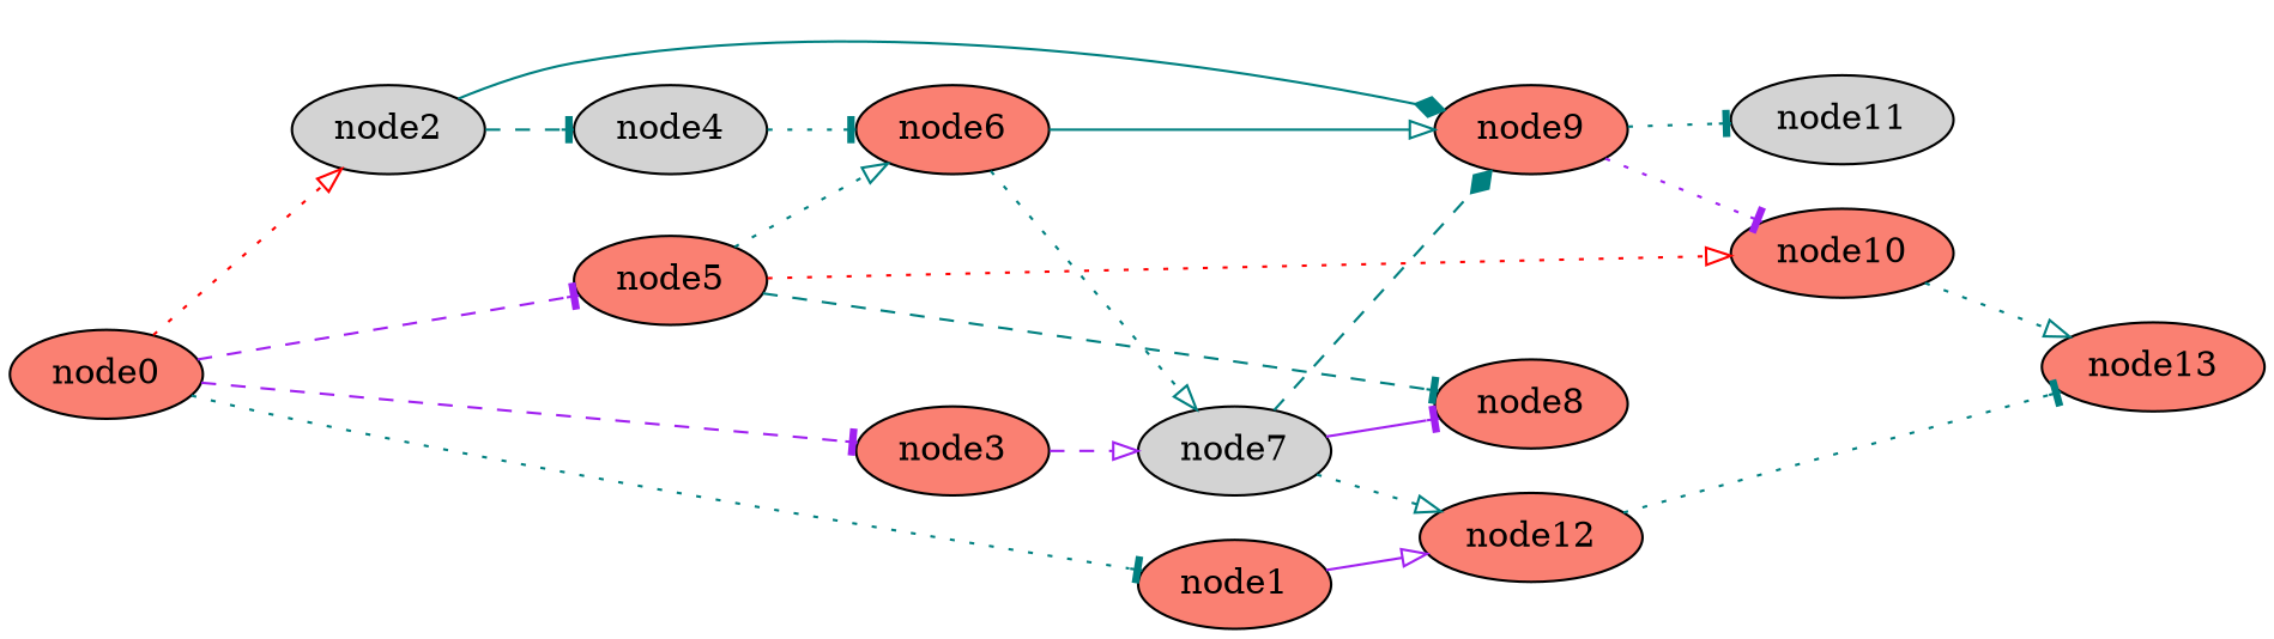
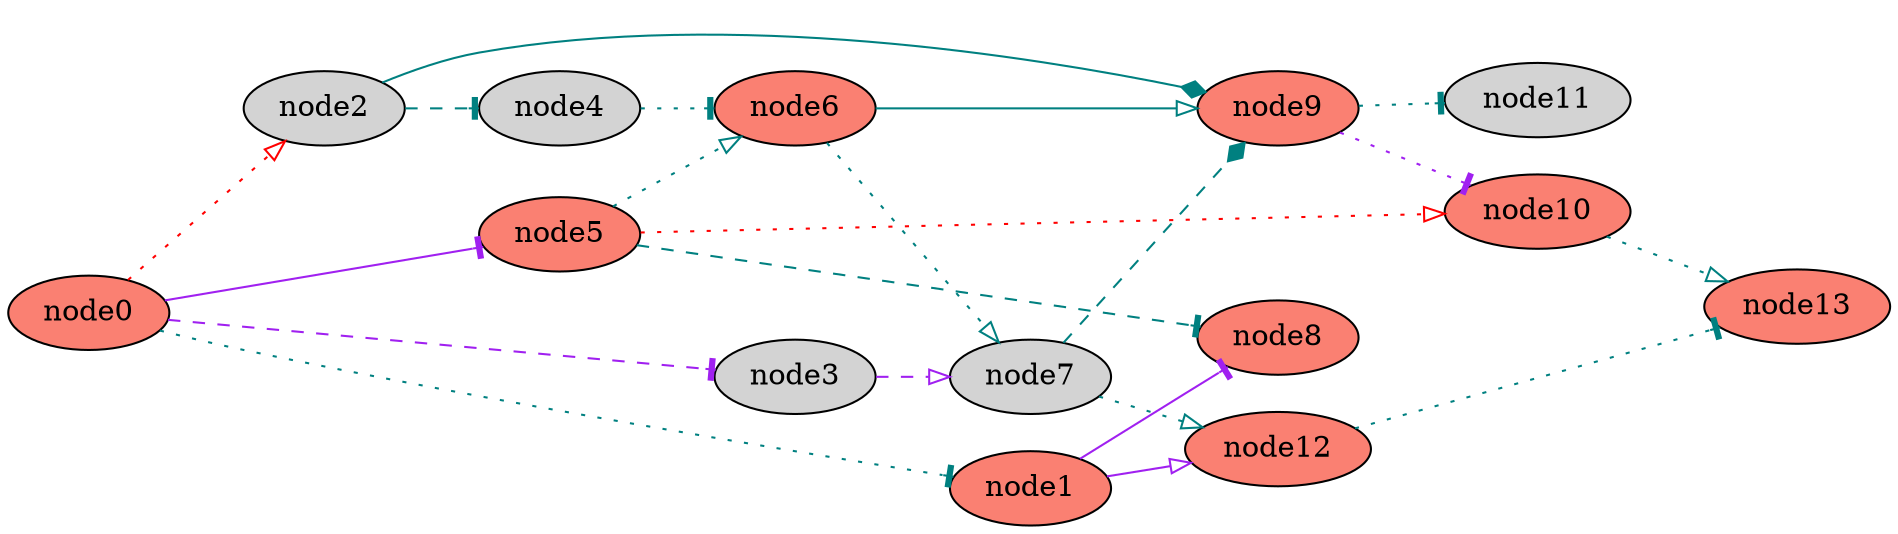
  digraph {
    rankdir=LR
    node [fillcolor=salmon style=filled]
    edge [arrowhead=tee color=teal style=dotted]
    node12
    node13
    node11 [fillcolor=lightgrey]
    node10
    node9
    node7 [fillcolor=lightgrey]
    node8
    node6
    node5
    node4 [fillcolor=lightgrey]
-   node3
+   node3 [fillcolor=lightgrey]
    node2 [fillcolor=lightgrey]
    node1
    node0
    node12 -> node13
    node10 -> node13 [arrowhead=onormal]
    node9 -> node11
    node9 -> node10 [color=purple]
    node7 -> node12 [arrowhead=onormal]
    node7 -> node9 [arrowhead=diamond style=dashed]
-   node7 -> node8 [color=purple style=solid]
+   node1 -> node8 [color=purple style=solid]
    node6 -> node9 [arrowhead=onormal style=solid]
    node6 -> node7 [arrowhead=onormal]
    node5 -> node10 [arrowhead=onormal color=red]
    node5 -> node8 [style=dashed]
    node5 -> node6 [arrowhead=onormal]
    node4 -> node6
    node3 -> node7 [arrowhead=onormal color=purple style=dashed]
    node2 -> node9 [arrowhead=diamond style=solid]
    node2 -> node4 [style=dashed]
    node1 -> node12 [arrowhead=onormal color=purple style=solid]
-   node0 -> node5 [color=purple style=dashed]
+   node0 -> node5 [color=purple style=solid]
    node0 -> node3 [color=purple style=dashed]
    node0 -> node2 [arrowhead=onormal color=red]
    node0 -> node1
  }
